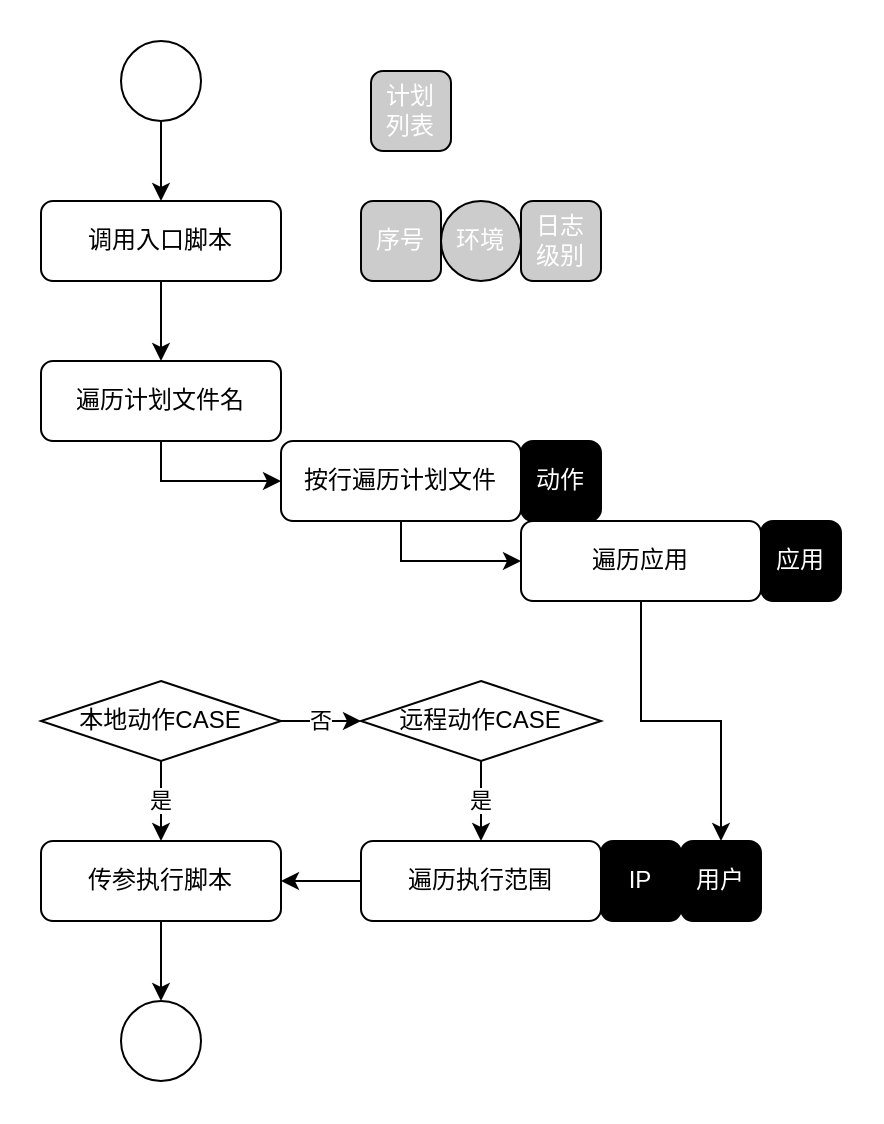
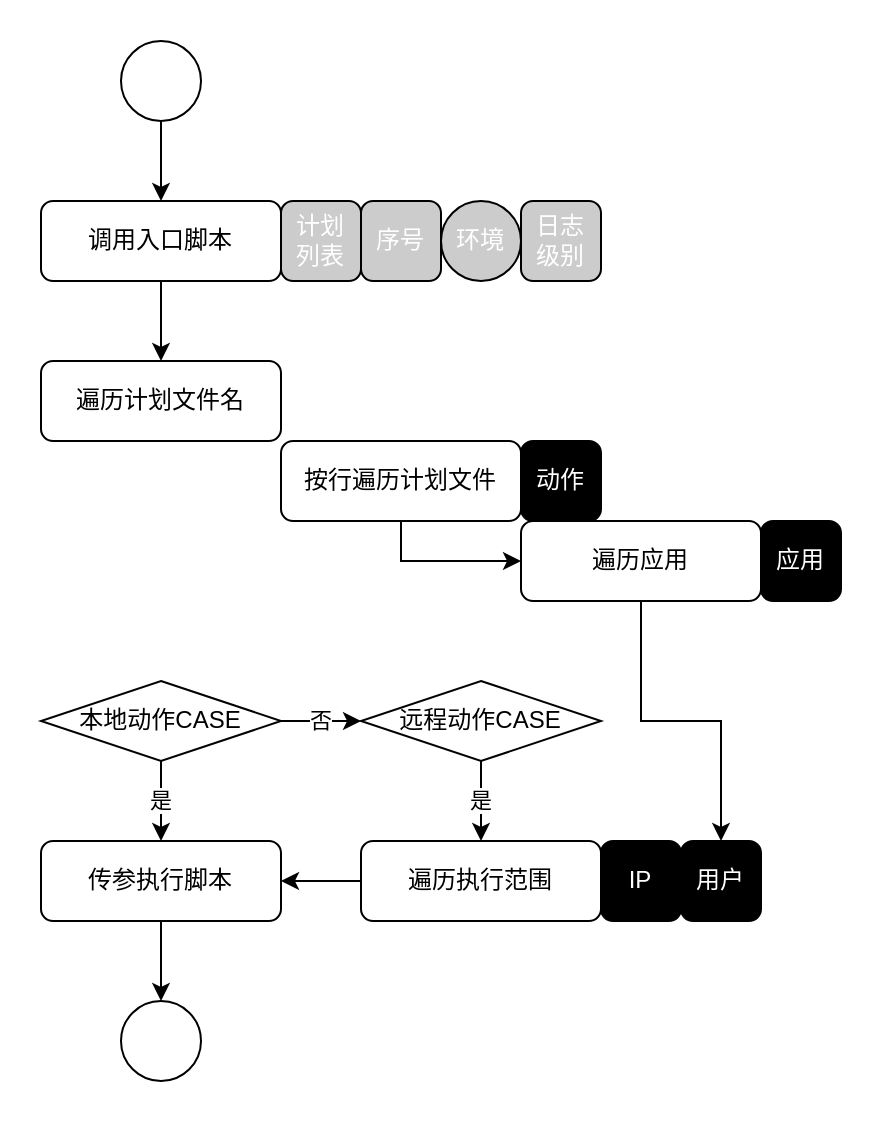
  <mxCell id="0" />
  <mxCell id="1" parent="0" />
  <mxCell id="2" style="edgeStyle=orthogonalEdgeStyle;rounded=0;orthogonalLoop=1;jettySize=auto;html=1;exitX=0.5;exitY=1;exitDx=0;exitDy=0;entryX=0.5;entryY=0;entryDx=0;entryDy=0;" parent="1" source="3" target="25" edge="1"><mxGeometry relative="1" as="geometry" /></mxCell>
  <mxCell id="3" value="" style="ellipse;whiteSpace=wrap;html=1;aspect=fixed;" parent="1" vertex="1"><mxGeometry x="60" y="20" width="40" height="40" as="geometry" /></mxCell>
- <mxCell id="4" style="edgeStyle=orthogonalEdgeStyle;rounded=0;orthogonalLoop=1;jettySize=auto;html=1;entryX=0;entryY=0.5;entryDx=0;entryDy=0;" parent="1" source="5" target="7" edge="1"><mxGeometry relative="1" as="geometry" /></mxCell>
  <mxCell id="5" value="遍历计划文件名" style="rounded=1;whiteSpace=wrap;html=1;" parent="1" vertex="1"><mxGeometry x="20" y="180" width="120" height="40" as="geometry" /></mxCell>
  <mxCell id="6" style="edgeStyle=orthogonalEdgeStyle;rounded=0;orthogonalLoop=1;jettySize=auto;html=1;entryX=0;entryY=0.5;entryDx=0;entryDy=0;" parent="1" source="7" target="9" edge="1"><mxGeometry relative="1" as="geometry" /></mxCell>
  <mxCell id="7" value="按行遍历计划文件" style="rounded=1;whiteSpace=wrap;html=1;" parent="1" vertex="1"><mxGeometry x="140" y="220" width="120" height="40" as="geometry" /></mxCell>
  <mxCell id="8" style="edgeStyle=orthogonalEdgeStyle;rounded=0;orthogonalLoop=1;jettySize=auto;html=1;exitX=0.5;exitY=1;exitDx=0;exitDy=0;" parent="1" source="9" target="20" edge="1"><mxGeometry relative="1" as="geometry" /></mxCell>
  <mxCell id="9" value="遍历应用" style="rounded=1;whiteSpace=wrap;html=1;" parent="1" vertex="1"><mxGeometry x="260" y="260" width="120" height="40" as="geometry" /></mxCell>
  <mxCell id="10" style="edgeStyle=orthogonalEdgeStyle;rounded=0;orthogonalLoop=1;jettySize=auto;html=1;exitX=0.5;exitY=1;exitDx=0;exitDy=0;" parent="1" source="11" target="23" edge="1"><mxGeometry relative="1" as="geometry" /></mxCell>
  <mxCell id="11" value="传参执行脚本" style="rounded=1;whiteSpace=wrap;html=1;" parent="1" vertex="1"><mxGeometry x="20" y="420" width="120" height="40" as="geometry" /></mxCell>
  <mxCell id="12" value="动作" style="rounded=1;whiteSpace=wrap;html=1;fillColor=#000000;fontColor=#FFFFFF;" parent="1" vertex="1"><mxGeometry x="260" y="220" width="40" height="40" as="geometry" /></mxCell>
  <mxCell id="13" value="应用" style="rounded=1;whiteSpace=wrap;html=1;fillColor=#000000;fontColor=#FFFFFF;" parent="1" vertex="1"><mxGeometry x="380" y="260" width="40" height="40" as="geometry" /></mxCell>
  <mxCell id="14" value="是" style="edgeStyle=orthogonalEdgeStyle;rounded=0;orthogonalLoop=1;jettySize=auto;html=1;" parent="1" source="16" target="11" edge="1"><mxGeometry relative="1" as="geometry" /></mxCell>
  <mxCell id="15" value="否" style="edgeStyle=orthogonalEdgeStyle;rounded=0;orthogonalLoop=1;jettySize=auto;html=1;" parent="1" source="16" target="22" edge="1"><mxGeometry relative="1" as="geometry" /></mxCell>
  <mxCell id="16" value="本地动作CASE" style="rhombus;whiteSpace=wrap;html=1;" parent="1" vertex="1"><mxGeometry x="20" y="340" width="120" height="40" as="geometry" /></mxCell>
  <mxCell id="17" style="edgeStyle=orthogonalEdgeStyle;rounded=0;orthogonalLoop=1;jettySize=auto;html=1;entryX=1;entryY=0.5;entryDx=0;entryDy=0;" parent="1" source="18" target="11" edge="1"><mxGeometry relative="1" as="geometry" /></mxCell>
  <mxCell id="18" value="遍历执行范围" style="rounded=1;whiteSpace=wrap;html=1;" parent="1" vertex="1"><mxGeometry x="180" y="420" width="120" height="40" as="geometry" /></mxCell>
  <mxCell id="19" value="IP" style="rounded=1;whiteSpace=wrap;html=1;fillColor=#000000;fontColor=#FFFFFF;" parent="1" vertex="1"><mxGeometry x="300" y="420" width="40" height="40" as="geometry" /></mxCell>
  <mxCell id="20" value="用户" style="rounded=1;whiteSpace=wrap;html=1;fillColor=#000000;fontColor=#FFFFFF;" parent="1" vertex="1"><mxGeometry x="340" y="420" width="40" height="40" as="geometry" /></mxCell>
  <mxCell id="21" value="是" style="edgeStyle=orthogonalEdgeStyle;rounded=0;orthogonalLoop=1;jettySize=auto;html=1;" parent="1" source="22" target="18" edge="1"><mxGeometry relative="1" as="geometry" /></mxCell>
  <mxCell id="22" value="远程动作CASE" style="rhombus;whiteSpace=wrap;html=1;" parent="1" vertex="1"><mxGeometry x="180" y="340" width="120" height="40" as="geometry" /></mxCell>
  <mxCell id="23" value="" style="ellipse;whiteSpace=wrap;html=1;aspect=fixed;" parent="1" vertex="1"><mxGeometry x="60" y="500" width="40" height="40" as="geometry" /></mxCell>
  <mxCell id="24" style="edgeStyle=orthogonalEdgeStyle;rounded=0;orthogonalLoop=1;jettySize=auto;html=1;exitX=0.5;exitY=1;exitDx=0;exitDy=0;entryX=0.5;entryY=0;entryDx=0;entryDy=0;" parent="1" source="25" target="5" edge="1"><mxGeometry relative="1" as="geometry" /></mxCell>
  <mxCell id="25" value="调用入口脚本" style="rounded=1;whiteSpace=wrap;html=1;" parent="1" vertex="1"><mxGeometry x="20" y="100" width="120" height="40" as="geometry" /></mxCell>
  <mxCell id="26" value="序号" style="rounded=1;whiteSpace=wrap;html=1;fillColor=#CCCCCC;fontColor=#FFFFFF;" parent="1" vertex="1"><mxGeometry x="180" y="100" width="40" height="40" as="geometry" /></mxCell>
  <mxCell id="27" value="环境" style="ellipse;whiteSpace=wrap;html=1;fillColor=#CCCCCC;fontColor=#FFFFFF;" parent="1" vertex="1"><mxGeometry x="220" y="100" width="40" height="40" as="geometry" /></mxCell>
  <mxCell id="28" value="日志&lt;br&gt;级别" style="rounded=1;whiteSpace=wrap;html=1;fillColor=#CCCCCC;fontColor=#FFFFFF;" parent="1" vertex="1"><mxGeometry x="260" y="100" width="40" height="40" as="geometry" /></mxCell>
- <mxCell id="29" value="计划&lt;br&gt;列表" style="rounded=1;whiteSpace=wrap;html=1;fillColor=#CCCCCC;fontColor=#FFFFFF;" parent="1" vertex="1"><mxGeometry x="185" y="35" width="40" height="40" as="geometry" /></mxCell>
+ <mxCell id="29" value="计划&lt;br&gt;列表" style="rounded=1;whiteSpace=wrap;html=1;fillColor=#CCCCCC;fontColor=#FFFFFF;" parent="1" vertex="1"><mxGeometry x="140" y="100" width="40" height="40" as="geometry" /></mxCell>
